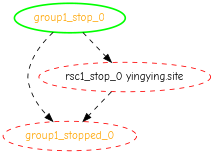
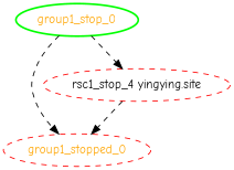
  digraph {
    fontname="Comic Neue"
    node [color=red fontcolor=orange style=dashed fontname="Comic Neue"]
    edge [style=dashed fontname="Comic Neue"]
    group1_stop_0 [color=green style=bold]
    group1_stopped_0
-   "rsc1_stop_0 yingying.site" [fontcolor=black]
+   "rsc1_stop_0 yingying.site" [fontcolor=black label="rsc1_stop_4 yingying.site"]
    group1_stop_0 -> group1_stopped_0
    group1_stop_0 -> "rsc1_stop_0 yingying.site"
    "rsc1_stop_0 yingying.site" -> group1_stopped_0
  }
